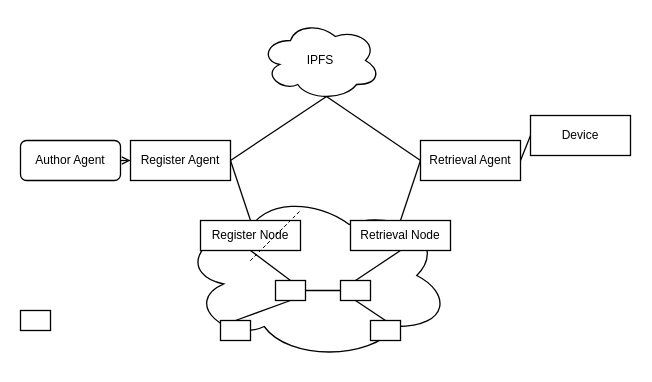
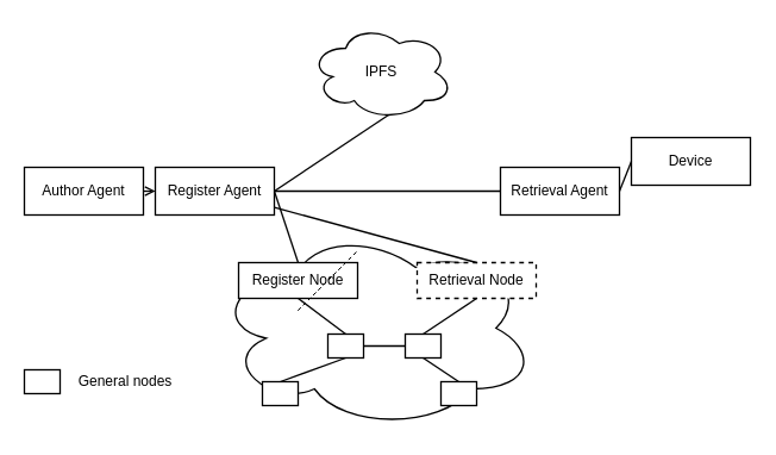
  <mxCell id="0" />
  <mxCell id="1" parent="0" />
  <mxCell id="2" style="edgeStyle=orthogonalEdgeStyle;rounded=0;orthogonalLoop=1;jettySize=auto;html=1;exitX=1;exitY=0.5;exitDx=0;exitDy=0;entryX=0;entryY=0.5;entryDx=0;entryDy=0;endArrow=open;endFill=0;strokeWidth=1.3;" parent="1" source="3" target="4" edge="1"><mxGeometry relative="1" as="geometry" /></mxCell>
- <mxCell id="3" value="&lt;div&gt;Author Agent&lt;/div&gt;" style="whiteSpace=wrap;html=1;strokeWidth=1.3;rounded=1;" parent="1" vertex="1"><mxGeometry x="20" y="140" width="100" height="40" as="geometry" /></mxCell>
+ <mxCell id="3" value="&lt;div&gt;Author Agent&lt;/div&gt;" style="rounded=0;whiteSpace=wrap;html=1;strokeWidth=1.3;" parent="1" vertex="1"><mxGeometry x="20" y="140" width="100" height="40" as="geometry" /></mxCell>
  <mxCell id="4" value="Register Agent" style="rounded=0;whiteSpace=wrap;html=1;strokeWidth=1.3;" parent="1" vertex="1"><mxGeometry x="130" y="140" width="100" height="40" as="geometry" /></mxCell>
  <mxCell id="5" value="" style="ellipse;shape=cloud;whiteSpace=wrap;html=1;strokeWidth=1.3;" parent="1" vertex="1"><mxGeometry x="180" y="190" width="270" height="170" as="geometry" /></mxCell>
  <mxCell id="6" value="IPFS" style="ellipse;shape=cloud;whiteSpace=wrap;html=1;strokeWidth=1.3;" parent="1" vertex="1"><mxGeometry x="260" y="20" width="120" height="80" as="geometry" /></mxCell>
  <mxCell id="7" value="Register Node" style="rounded=0;whiteSpace=wrap;html=1;strokeWidth=1.3;" parent="1" vertex="1"><mxGeometry x="200" y="220" width="100" height="30" as="geometry" /></mxCell>
- <mxCell id="8" value="Retrieval Node" style="rounded=0;whiteSpace=wrap;html=1;strokeWidth=1.3;" parent="1" vertex="1"><mxGeometry x="350" y="220" width="100" height="30" as="geometry" /></mxCell>
+ <mxCell id="8" value="Retrieval Node" style="rounded=0;whiteSpace=wrap;html=1;strokeWidth=1.3;dashed=1;" parent="1" vertex="1"><mxGeometry x="350" y="220" width="100" height="30" as="geometry" /></mxCell>
  <mxCell id="9" value="" style="rounded=0;whiteSpace=wrap;html=1;strokeWidth=1.3;" parent="1" vertex="1"><mxGeometry x="275" y="280" width="30" height="20" as="geometry" /></mxCell>
  <mxCell id="10" value="" style="rounded=0;whiteSpace=wrap;html=1;strokeWidth=1.3;" parent="1" vertex="1"><mxGeometry x="340" y="280" width="30" height="20" as="geometry" /></mxCell>
  <mxCell id="11" value="" style="rounded=0;whiteSpace=wrap;html=1;strokeWidth=1.3;" parent="1" vertex="1"><mxGeometry x="220" y="320" width="30" height="20" as="geometry" /></mxCell>
  <mxCell id="12" value="" style="rounded=0;whiteSpace=wrap;html=1;strokeWidth=1.3;" parent="1" vertex="1"><mxGeometry x="370" y="320" width="30" height="20" as="geometry" /></mxCell>
  <mxCell id="13" value="Retrieval Agent" style="rounded=0;whiteSpace=wrap;html=1;strokeWidth=1.3;" parent="1" vertex="1"><mxGeometry x="420" y="140" width="100" height="40" as="geometry" /></mxCell>
  <mxCell id="14" value="Device" style="rounded=0;whiteSpace=wrap;html=1;strokeWidth=1.3;" parent="1" vertex="1"><mxGeometry x="530" y="115" width="100" height="40" as="geometry" /></mxCell>
  <mxCell id="15" value="" style="endArrow=none;html=1;rounded=0;entryX=1;entryY=0.5;entryDx=0;entryDy=0;exitX=0.5;exitY=0;exitDx=0;exitDy=0;strokeWidth=1.3;" parent="1" source="7" target="4" edge="1"><mxGeometry width="50" height="50" relative="1" as="geometry"><mxPoint x="40" y="310" as="sourcePoint" /><mxPoint x="90" y="260" as="targetPoint" /></mxGeometry></mxCell>
  <mxCell id="16" value="" style="endArrow=none;html=1;rounded=0;entryX=0.5;entryY=1;entryDx=0;entryDy=0;exitX=0.5;exitY=0;exitDx=0;exitDy=0;strokeWidth=1.3;" parent="1" source="9" target="7" edge="1"><mxGeometry width="50" height="50" relative="1" as="geometry"><mxPoint x="50" y="350" as="sourcePoint" /><mxPoint x="100" y="300" as="targetPoint" /></mxGeometry></mxCell>
  <mxCell id="17" value="" style="endArrow=none;html=1;rounded=0;entryX=0.55;entryY=0.95;entryDx=0;entryDy=0;entryPerimeter=0;exitX=1;exitY=0.5;exitDx=0;exitDy=0;strokeWidth=1.3;" parent="1" source="4" target="6" edge="1"><mxGeometry width="50" height="50" relative="1" as="geometry"><mxPoint x="240" y="150" as="sourcePoint" /><mxPoint x="290" y="100" as="targetPoint" /></mxGeometry></mxCell>
- <mxCell id="18" value="" style="endArrow=none;html=1;rounded=0;entryX=0.55;entryY=0.95;entryDx=0;entryDy=0;entryPerimeter=0;exitX=0;exitY=0.5;exitDx=0;exitDy=0;strokeWidth=1.3;" parent="1" source="13" target="6" edge="1"><mxGeometry width="50" height="50" relative="1" as="geometry"><mxPoint x="310" y="170" as="sourcePoint" /><mxPoint x="360" y="120" as="targetPoint" /></mxGeometry></mxCell>
- <mxCell id="19" value="" style="endArrow=none;html=1;rounded=0;exitX=0.5;exitY=0;exitDx=0;exitDy=0;entryX=0;entryY=0.5;entryDx=0;entryDy=0;strokeWidth=1.3;" parent="1" source="8" target="13" edge="1"><mxGeometry width="50" height="50" relative="1" as="geometry"><mxPoint x="490" y="250" as="sourcePoint" /><mxPoint x="540" y="200" as="targetPoint" /></mxGeometry></mxCell>
+ <mxCell id="18" value="" style="endArrow=none;html=1;rounded=0;exitX=0;exitY=0.5;exitDx=0;exitDy=0;strokeWidth=1.3;" parent="1" source="13" target="4" edge="1"><mxGeometry width="50" height="50" relative="1" as="geometry"><mxPoint x="310" y="170" as="sourcePoint" /><mxPoint x="360" y="120" as="targetPoint" /></mxGeometry></mxCell>
+ <mxCell id="19" value="" style="endArrow=none;html=1;rounded=0;exitX=0.5;exitY=0;exitDx=0;exitDy=0;strokeWidth=1.3;" parent="1" source="8" target="4" edge="1"><mxGeometry width="50" height="50" relative="1" as="geometry"><mxPoint x="490" y="250" as="sourcePoint" /><mxPoint x="540" y="200" as="targetPoint" /></mxGeometry></mxCell>
  <mxCell id="20" value="" style="endArrow=none;html=1;rounded=0;entryX=0;entryY=0.5;entryDx=0;entryDy=0;exitX=1;exitY=0.5;exitDx=0;exitDy=0;strokeWidth=1.3;" parent="1" source="13" target="14" edge="1"><mxGeometry width="50" height="50" relative="1" as="geometry"><mxPoint x="530" y="290" as="sourcePoint" /><mxPoint x="580" y="240" as="targetPoint" /></mxGeometry></mxCell>
  <mxCell id="21" value="" style="endArrow=none;html=1;rounded=0;entryX=0.5;entryY=1;entryDx=0;entryDy=0;exitX=0.5;exitY=0;exitDx=0;exitDy=0;strokeWidth=1.3;" parent="1" source="11" target="9" edge="1"><mxGeometry width="50" height="50" relative="1" as="geometry"><mxPoint x="50" y="320" as="sourcePoint" /><mxPoint x="100" y="270" as="targetPoint" /></mxGeometry></mxCell>
  <mxCell id="22" value="" style="endArrow=none;html=1;rounded=0;entryX=0;entryY=0.5;entryDx=0;entryDy=0;exitX=1;exitY=0.5;exitDx=0;exitDy=0;strokeWidth=1.3;" parent="1" source="9" target="10" edge="1"><mxGeometry width="50" height="50" relative="1" as="geometry"><mxPoint x="130" y="320" as="sourcePoint" /><mxPoint x="180" y="270" as="targetPoint" /></mxGeometry></mxCell>
  <mxCell id="23" value="" style="endArrow=none;html=1;rounded=0;entryX=0.5;entryY=1;entryDx=0;entryDy=0;exitX=0.5;exitY=0;exitDx=0;exitDy=0;strokeWidth=1.3;" parent="1" source="10" target="8" edge="1"><mxGeometry width="50" height="50" relative="1" as="geometry"><mxPoint x="530" y="300" as="sourcePoint" /><mxPoint x="580" y="250" as="targetPoint" /></mxGeometry></mxCell>
  <mxCell id="24" value="" style="endArrow=none;html=1;rounded=0;entryX=0.5;entryY=1;entryDx=0;entryDy=0;exitX=0.5;exitY=0;exitDx=0;exitDy=0;strokeWidth=1.3;" parent="1" source="12" target="10" edge="1"><mxGeometry width="50" height="50" relative="1" as="geometry"><mxPoint x="-50" y="340" as="sourcePoint" /><mxPoint x="0" y="290" as="targetPoint" /></mxGeometry></mxCell>
  <mxCell id="25" value="" style="rounded=0;whiteSpace=wrap;html=1;strokeWidth=1.3;" parent="1" vertex="1"><mxGeometry x="20" y="310" width="30" height="20" as="geometry" /></mxCell>
+ <mxCell id="26" value="General nodes" style="text;html=1;strokeColor=none;fillColor=none;align=center;verticalAlign=middle;whiteSpace=wrap;rounded=0;" parent="1" vertex="1"><mxGeometry x="60" y="305" width="90" height="30" as="geometry" /></mxCell>
  <mxCell id="27" value="" style="endArrow=none;dashed=1;html=1;rounded=0;" edge="1" parent="1"><mxGeometry width="50" height="50" relative="1" as="geometry"><mxPoint x="250" y="260" as="sourcePoint" /><mxPoint x="300" y="210" as="targetPoint" /></mxGeometry></mxCell>
  <mxCell id="28" value="" style="endArrow=none;dashed=1;html=1;rounded=0;" edge="1" parent="1"><mxGeometry width="50" height="50" relative="1" as="geometry"><mxPoint x="250" y="260" as="sourcePoint" /><mxPoint x="300" y="210" as="targetPoint" /></mxGeometry></mxCell>
